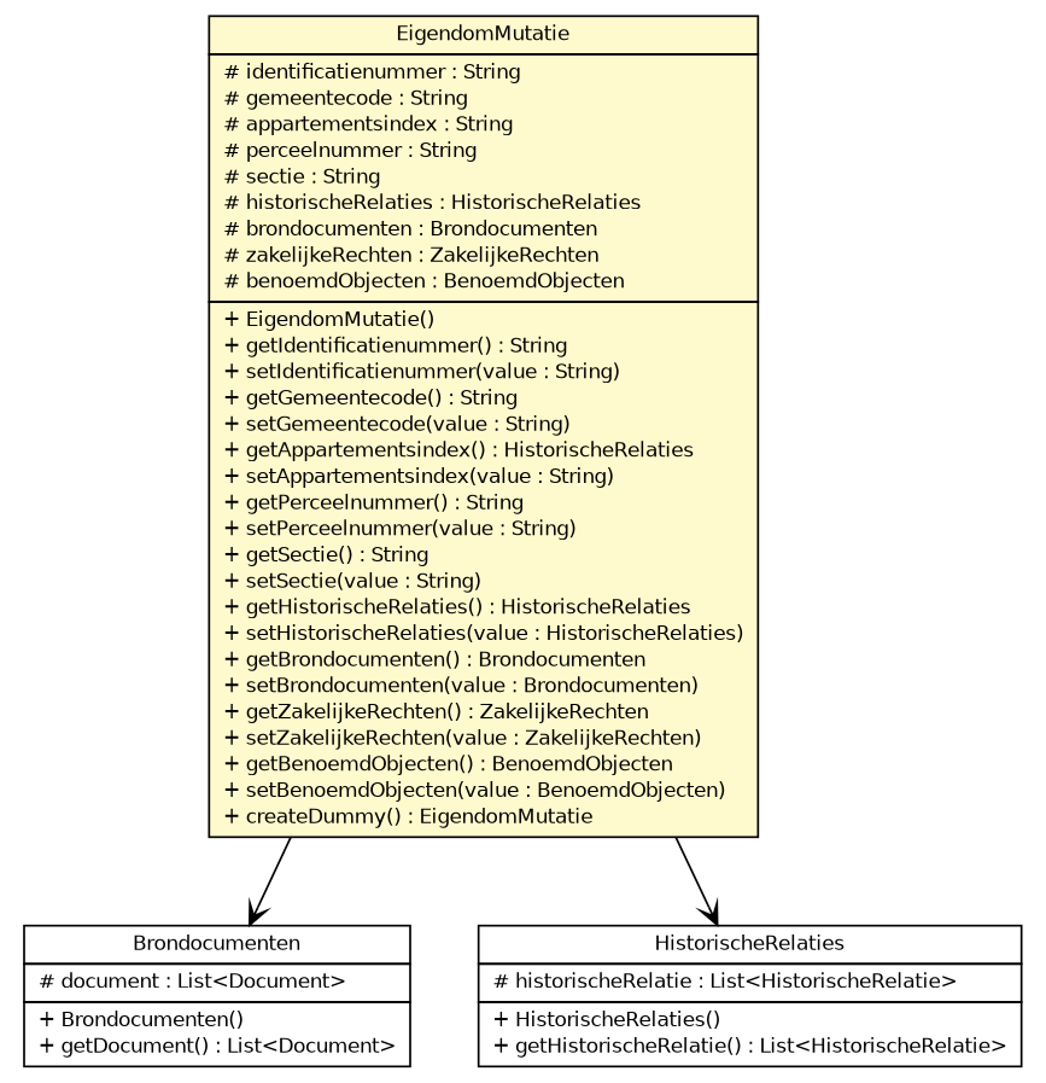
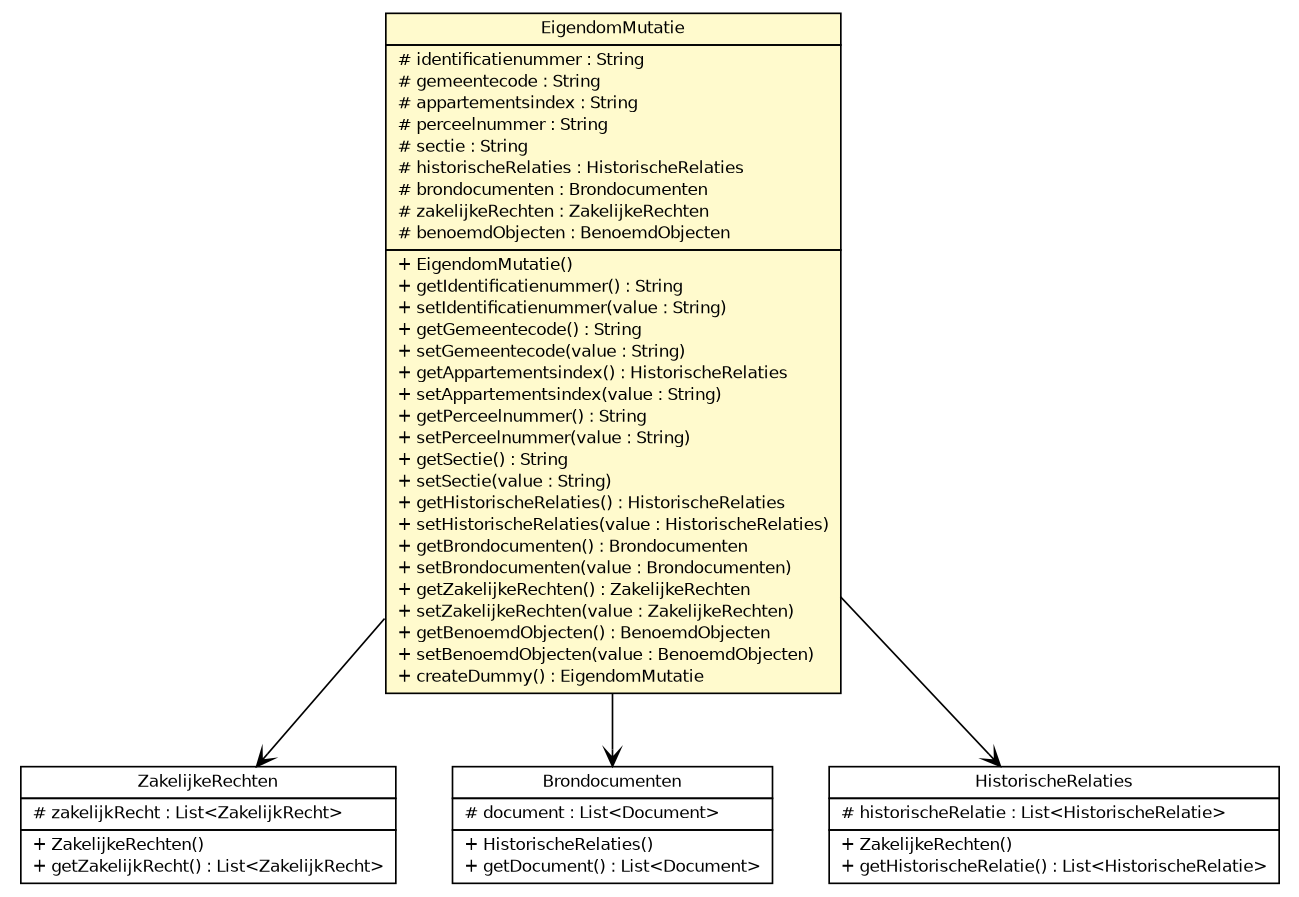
  digraph {
    nodesep=0.25
    ranksep=0.5
    node [fontcolor=black fontname=Helvetica fontsize=10.0 shape=plaintext]
    edge [arrowhead=open color=black fontcolor=black fontname=Helvetica fontsize=10.0 headport=p labelfontname=Helvetica labelfontsize=10 tailport=p]
-   n2 [label=<<table title="nl.b3p.brmo.soap.eigendom.Brondocumenten" border="0" cellborder="1" cellspacing="0" cellpadding="2" port="p" href="./Brondocumenten.html"> 		<tr><td><table border="0" cellspacing="0" cellpadding="1"> <tr><td align="center" balign="center"> Brondocumenten </td></tr> 		</table></td></tr> 		<tr><td><table border="0" cellspacing="0" cellpadding="1"> <tr><td align="left" balign="left"> # document : List&lt;Document&gt; </td></tr> 		</table></td></tr> 		<tr><td><table border="0" cellspacing="0" cellpadding="1"> <tr><td align="left" balign="left"> + Brondocumenten() </td></tr> <tr><td align="left" balign="left"> + getDocument() : List&lt;Document&gt; </td></tr> 		</table></td></tr> 		</table>>]
+   n1 [label=<<table title="nl.b3p.brmo.soap.eigendom.ZakelijkeRechten" border="0" cellborder="1" cellspacing="0" cellpadding="2" port="p" href="./ZakelijkeRechten.html"> 		<tr><td><table border="0" cellspacing="0" cellpadding="1"> <tr><td align="center" balign="center"> ZakelijkeRechten </td></tr> 		</table></td></tr> 		<tr><td><table border="0" cellspacing="0" cellpadding="1"> <tr><td align="left" balign="left"> # zakelijkRecht : List&lt;ZakelijkRecht&gt; </td></tr> 		</table></td></tr> 		<tr><td><table border="0" cellspacing="0" cellpadding="1"> <tr><td align="left" balign="left"> + ZakelijkeRechten() </td></tr> <tr><td align="left" balign="left"> + getZakelijkRecht() : List&lt;ZakelijkRecht&gt; </td></tr> 		</table></td></tr> 		</table>>]
+   n2 [label=<<table title="nl.b3p.brmo.soap.eigendom.Brondocumenten" border="0" cellborder="1" cellspacing="0" cellpadding="2" port="p" href="./Brondocumenten.html"> 		<tr><td><table border="0" cellspacing="0" cellpadding="1"> <tr><td align="center" balign="center"> Brondocumenten </td></tr> 		</table></td></tr> 		<tr><td><table border="0" cellspacing="0" cellpadding="1"> <tr><td align="left" balign="left"> # document : List&lt;Document&gt; </td></tr> 		</table></td></tr> 		<tr><td><table border="0" cellspacing="0" cellpadding="1"> <tr><td align="left" balign="left"> + HistorischeRelaties() </td></tr> <tr><td align="left" balign="left"> + getDocument() : List&lt;Document&gt; </td></tr> 		</table></td></tr> 		</table>>]
    n3 [label=<<table title="nl.b3p.brmo.soap.eigendom.EigendomMutatie" border="0" cellborder="1" cellspacing="0" cellpadding="2" port="p" bgcolor="lemonChiffon" href="./EigendomMutatie.html"> 		<tr><td><table border="0" cellspacing="0" cellpadding="1"> <tr><td align="center" balign="center"> EigendomMutatie </td></tr> 		</table></td></tr> 		<tr><td><table border="0" cellspacing="0" cellpadding="1"> <tr><td align="left" balign="left"> # identificatienummer : String </td></tr> <tr><td align="left" balign="left"> # gemeentecode : String </td></tr> <tr><td align="left" balign="left"> # appartementsindex : String </td></tr> <tr><td align="left" balign="left"> # perceelnummer : String </td></tr> <tr><td align="left" balign="left"> # sectie : String </td></tr> <tr><td align="left" balign="left"> # historischeRelaties : HistorischeRelaties </td></tr> <tr><td align="left" balign="left"> # brondocumenten : Brondocumenten </td></tr> <tr><td align="left" balign="left"> # zakelijkeRechten : ZakelijkeRechten </td></tr> <tr><td align="left" balign="left"> # benoemdObjecten : BenoemdObjecten </td></tr> 		</table></td></tr> 		<tr><td><table border="0" cellspacing="0" cellpadding="1"> <tr><td align="left" balign="left"> + EigendomMutatie() </td></tr> <tr><td align="left" balign="left"> + getIdentificatienummer() : String </td></tr> <tr><td align="left" balign="left"> + setIdentificatienummer(value : String) </td></tr> <tr><td align="left" balign="left"> + getGemeentecode() : String </td></tr> <tr><td align="left" balign="left"> + setGemeentecode(value : String) </td></tr> <tr><td align="left" balign="left"> + getAppartementsindex() : HistorischeRelaties </td></tr> <tr><td align="left" balign="left"> + setAppartementsindex(value : String) </td></tr> <tr><td align="left" balign="left"> + getPerceelnummer() : String </td></tr> <tr><td align="left" balign="left"> + setPerceelnummer(value : String) </td></tr> <tr><td align="left" balign="left"> + getSectie() : String </td></tr> <tr><td align="left" balign="left"> + setSectie(value : String) </td></tr> <tr><td align="left" balign="left"> + getHistorischeRelaties() : HistorischeRelaties </td></tr> <tr><td align="left" balign="left"> + setHistorischeRelaties(value : HistorischeRelaties) </td></tr> <tr><td align="left" balign="left"> + getBrondocumenten() : Brondocumenten </td></tr> <tr><td align="left" balign="left"> + setBrondocumenten(value : Brondocumenten) </td></tr> <tr><td align="left" balign="left"> + getZakelijkeRechten() : ZakelijkeRechten </td></tr> <tr><td align="left" balign="left"> + setZakelijkeRechten(value : ZakelijkeRechten) </td></tr> <tr><td align="left" balign="left"> + getBenoemdObjecten() : BenoemdObjecten </td></tr> <tr><td align="left" balign="left"> + setBenoemdObjecten(value : BenoemdObjecten) </td></tr> <tr><td align="left" balign="left"> + createDummy() : EigendomMutatie </td></tr> 		</table></td></tr> 		</table>>]
-   n4 [label=<<table title="nl.b3p.brmo.soap.eigendom.HistorischeRelaties" border="0" cellborder="1" cellspacing="0" cellpadding="2" port="p" href="./HistorischeRelaties.html"> 		<tr><td><table border="0" cellspacing="0" cellpadding="1"> <tr><td align="center" balign="center"> HistorischeRelaties </td></tr> 		</table></td></tr> 		<tr><td><table border="0" cellspacing="0" cellpadding="1"> <tr><td align="left" balign="left"> # historischeRelatie : List&lt;HistorischeRelatie&gt; </td></tr> 		</table></td></tr> 		<tr><td><table border="0" cellspacing="0" cellpadding="1"> <tr><td align="left" balign="left"> + HistorischeRelaties() </td></tr> <tr><td align="left" balign="left"> + getHistorischeRelatie() : List&lt;HistorischeRelatie&gt; </td></tr> 		</table></td></tr> 		</table>>]
+   n4 [label=<<table title="nl.b3p.brmo.soap.eigendom.HistorischeRelaties" border="0" cellborder="1" cellspacing="0" cellpadding="2" port="p" href="./HistorischeRelaties.html"> 		<tr><td><table border="0" cellspacing="0" cellpadding="1"> <tr><td align="center" balign="center"> HistorischeRelaties </td></tr> 		</table></td></tr> 		<tr><td><table border="0" cellspacing="0" cellpadding="1"> <tr><td align="left" balign="left"> # historischeRelatie : List&lt;HistorischeRelatie&gt; </td></tr> 		</table></td></tr> 		<tr><td><table border="0" cellspacing="0" cellpadding="1"> <tr><td align="left" balign="left"> + ZakelijkeRechten() </td></tr> <tr><td align="left" balign="left"> + getHistorischeRelatie() : List&lt;HistorischeRelatie&gt; </td></tr> 		</table></td></tr> 		</table>>]
+   n3 -> n1
    n3 -> n2
    n3 -> n4
  }
